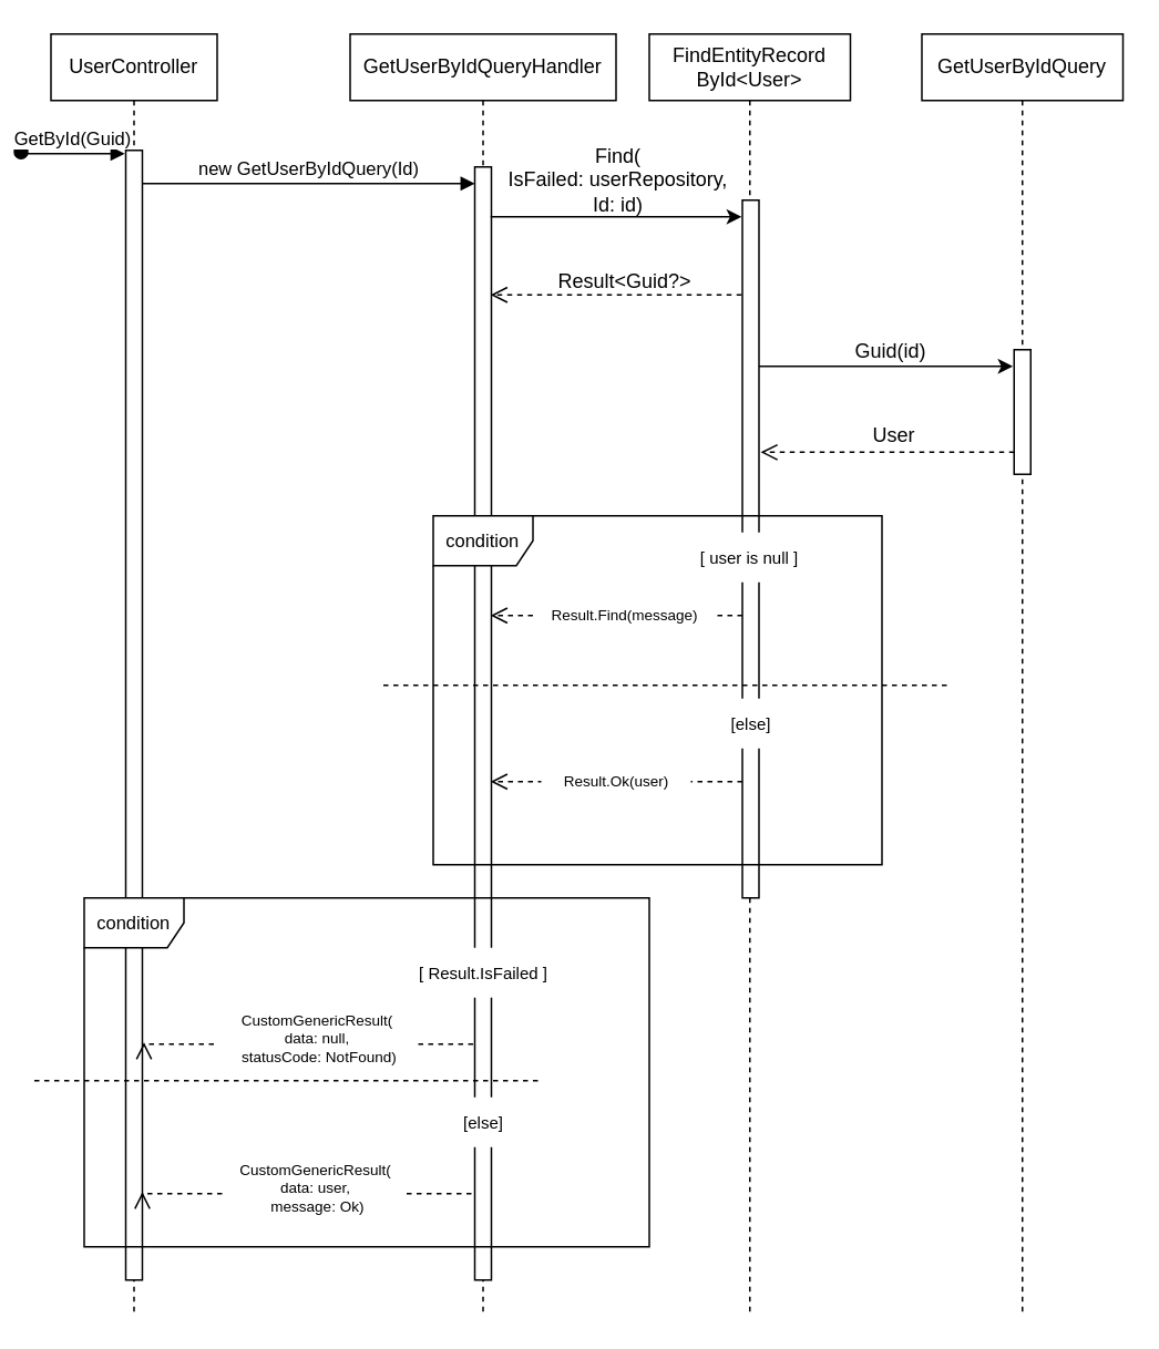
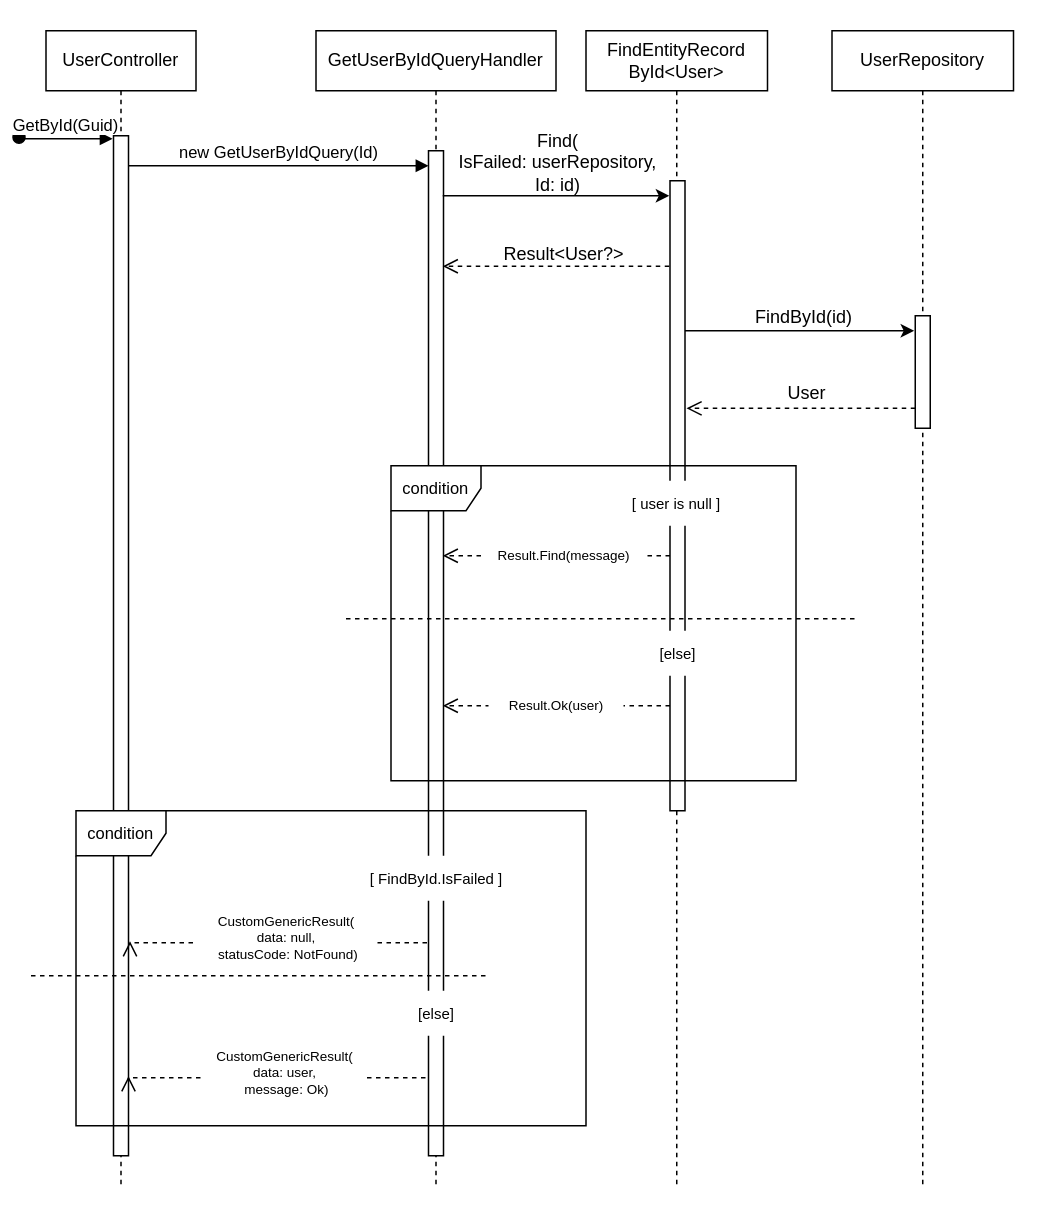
  <mxCell id="0" />
  <mxCell id="1" parent="0" />
  <mxCell id="2" value="UserController" style="shape=umlLifeline;perimeter=lifelinePerimeter;whiteSpace=wrap;html=1;container=0;dropTarget=0;collapsible=0;recursiveResize=0;outlineConnect=0;portConstraint=eastwest;newEdgeStyle={&quot;edgeStyle&quot;:&quot;elbowEdgeStyle&quot;,&quot;elbow&quot;:&quot;vertical&quot;,&quot;curved&quot;:0,&quot;rounded&quot;:0};" parent="1" vertex="1"><mxGeometry x="30" y="20" width="100" height="770" as="geometry" /></mxCell>
  <mxCell id="3" value="GetById(Guid)" style="html=1;verticalAlign=bottom;startArrow=oval;endArrow=block;startSize=8;edgeStyle=elbowEdgeStyle;elbow=vertical;curved=0;rounded=0;entryX=-0.26;entryY=0.004;entryDx=0;entryDy=0;entryPerimeter=0;" parent="2" edge="1"><mxGeometry relative="1" as="geometry"><mxPoint x="-18" y="71" as="sourcePoint" /><mxPoint x="44.4" y="72.4" as="targetPoint" /></mxGeometry></mxCell>
  <mxCell id="4" value="GetUserByIdQueryHandler" style="shape=umlLifeline;perimeter=lifelinePerimeter;whiteSpace=wrap;html=1;container=0;dropTarget=0;collapsible=0;recursiveResize=0;outlineConnect=0;portConstraint=eastwest;newEdgeStyle={&quot;edgeStyle&quot;:&quot;elbowEdgeStyle&quot;,&quot;elbow&quot;:&quot;vertical&quot;,&quot;curved&quot;:0,&quot;rounded&quot;:0};" parent="1" vertex="1"><mxGeometry x="210" y="20" width="160" height="770" as="geometry" /></mxCell>
  <mxCell id="5" value="" style="html=1;points=[];perimeter=orthogonalPerimeter;outlineConnect=0;targetShapes=umlLifeline;portConstraint=eastwest;newEdgeStyle={&quot;edgeStyle&quot;:&quot;elbowEdgeStyle&quot;,&quot;elbow&quot;:&quot;vertical&quot;,&quot;curved&quot;:0,&quot;rounded&quot;:0};" parent="4" vertex="1"><mxGeometry x="75" y="80" width="10" height="670" as="geometry" /></mxCell>
  <mxCell id="6" value="new GetUserByIdQuery(Id)" style="html=1;verticalAlign=bottom;endArrow=block;edgeStyle=elbowEdgeStyle;elbow=vertical;curved=0;rounded=0;" parent="1" source="9" target="5" edge="1"><mxGeometry relative="1" as="geometry"><mxPoint x="85" y="110" as="sourcePoint" /><Array as="points"><mxPoint x="170" y="110" /></Array><mxPoint x="280" y="110" as="targetPoint" /></mxGeometry></mxCell>
  <mxCell id="7" value="FindEntityRecord&lt;br style=&quot;border-color: var(--border-color);&quot;&gt;ById&amp;lt;User&amp;gt;" style="shape=umlLifeline;perimeter=lifelinePerimeter;whiteSpace=wrap;html=1;container=0;dropTarget=0;collapsible=0;recursiveResize=0;outlineConnect=0;portConstraint=eastwest;newEdgeStyle={&quot;edgeStyle&quot;:&quot;elbowEdgeStyle&quot;,&quot;elbow&quot;:&quot;vertical&quot;,&quot;curved&quot;:0,&quot;rounded&quot;:0};" parent="1" vertex="1"><mxGeometry x="390" y="20" width="121" height="770" as="geometry" /></mxCell>
  <mxCell id="8" value="" style="html=1;points=[];perimeter=orthogonalPerimeter;outlineConnect=0;targetShapes=umlLifeline;portConstraint=eastwest;newEdgeStyle={&quot;edgeStyle&quot;:&quot;elbowEdgeStyle&quot;,&quot;elbow&quot;:&quot;vertical&quot;,&quot;curved&quot;:0,&quot;rounded&quot;:0};" parent="7" vertex="1"><mxGeometry x="56" y="100" width="10" height="420" as="geometry" /></mxCell>
  <mxCell id="9" value="" style="rounded=0;whiteSpace=wrap;html=1;" parent="1" vertex="1"><mxGeometry x="75" y="90" width="10" height="680" as="geometry" /></mxCell>
- <mxCell id="10" value="Result&amp;lt;Guid?&amp;gt;" style="text;html=1;strokeColor=none;fillColor=none;align=center;verticalAlign=middle;whiteSpace=wrap;rounded=0;" parent="1" vertex="1"><mxGeometry x="332.5" y="154" width="85" height="30" as="geometry" /></mxCell>
+ <mxCell id="10" value="Result&amp;lt;User?&amp;gt;" style="text;html=1;strokeColor=none;fillColor=none;align=center;verticalAlign=middle;whiteSpace=wrap;rounded=0;" parent="1" vertex="1"><mxGeometry x="332.5" y="154" width="85" height="30" as="geometry" /></mxCell>
  <mxCell id="11" value="Find(&lt;br style=&quot;border-color: var(--border-color);&quot;&gt;IsFailed: userRepository,&lt;br style=&quot;border-color: var(--border-color);&quot;&gt;Id: id)" style="text;html=1;align=center;verticalAlign=middle;resizable=0;points=[];autosize=1;strokeColor=none;fillColor=none;" parent="1" vertex="1"><mxGeometry x="286" y="78" width="170" height="60" as="geometry" /></mxCell>
  <mxCell id="12" value="" style="endArrow=classic;html=1;rounded=0;" parent="1" edge="1"><mxGeometry width="50" height="50" relative="1" as="geometry"><mxPoint x="294.5" y="130" as="sourcePoint" /><mxPoint x="445.5" y="130" as="targetPoint" /></mxGeometry></mxCell>
  <mxCell id="13" value="" style="html=1;verticalAlign=bottom;endArrow=open;dashed=1;endSize=8;edgeStyle=elbowEdgeStyle;elbow=vertical;curved=0;rounded=0;" parent="1" edge="1"><mxGeometry x="0.005" relative="1" as="geometry"><mxPoint x="294.5" y="177.003" as="targetPoint" /><Array as="points" /><mxPoint x="445.5" y="177.003" as="sourcePoint" /><mxPoint as="offset" /></mxGeometry></mxCell>
  <mxCell id="14" value="" style="html=1;verticalAlign=bottom;endArrow=block;edgeStyle=elbowEdgeStyle;elbow=vertical;curved=0;rounded=0;" parent="1" target="9" edge="1"><mxGeometry relative="1" as="geometry"><mxPoint x="85" y="110" as="sourcePoint" /><Array as="points" /><mxPoint x="285" y="110" as="targetPoint" /></mxGeometry></mxCell>
  <mxCell id="15" value="&lt;font style=&quot;font-size: 11px;&quot;&gt;condition&lt;/font&gt;" style="shape=umlFrame;whiteSpace=wrap;html=1;pointerEvents=0;direction=east;" parent="1" vertex="1"><mxGeometry x="50" y="540" width="340" height="210" as="geometry" /></mxCell>
- <mxCell id="16" value="[ Result.IsFailed ]" style="text;html=1;align=center;verticalAlign=middle;resizable=0;points=[];autosize=1;strokeColor=none;fillColor=default;fontSize=10;" parent="1" vertex="1"><mxGeometry x="240" y="570" width="100" height="30" as="geometry" /></mxCell>
+ <mxCell id="16" value="[ FindById.IsFailed ]" style="text;html=1;align=center;verticalAlign=middle;resizable=0;points=[];autosize=1;strokeColor=none;fillColor=default;fontSize=10;" parent="1" vertex="1"><mxGeometry x="240" y="570" width="100" height="30" as="geometry" /></mxCell>
  <mxCell id="17" value="" style="html=1;verticalAlign=bottom;endArrow=open;dashed=1;endSize=8;edgeStyle=elbowEdgeStyle;elbow=vertical;curved=0;rounded=0;strokeColor=default;" parent="1" edge="1"><mxGeometry x="0.005" relative="1" as="geometry"><mxPoint x="86" y="627" as="targetPoint" /><Array as="points" /><mxPoint x="284" y="628.003" as="sourcePoint" /><mxPoint as="offset" /></mxGeometry></mxCell>
  <mxCell id="18" value="&lt;font style=&quot;font-size: 9px;&quot;&gt;CustomGenericResult(&lt;br style=&quot;font-size: 9px;&quot;&gt;data: null,&lt;br style=&quot;font-size: 9px;&quot;&gt;&amp;nbsp;statusCode: NotFound)&lt;/font&gt;" style="text;html=1;align=center;verticalAlign=middle;resizable=0;points=[];autosize=1;strokeColor=none;fillColor=default;fontSize=9;" parent="1" vertex="1"><mxGeometry x="130" y="600" width="120" height="50" as="geometry" /></mxCell>
  <mxCell id="19" value="" style="endArrow=none;dashed=1;html=1;rounded=0;" parent="1" edge="1"><mxGeometry width="50" height="50" relative="1" as="geometry"><mxPoint x="20" y="650" as="sourcePoint" /><mxPoint x="323" y="650" as="targetPoint" /></mxGeometry></mxCell>
  <mxCell id="20" value="[else]" style="text;html=1;align=center;verticalAlign=middle;resizable=0;points=[];autosize=1;strokeColor=none;fillColor=default;fontSize=10;imageWidth=24;arcSize=12;strokeOpacity=100;resizeHeight=0;" parent="1" vertex="1"><mxGeometry x="265" y="660" width="50" height="30" as="geometry" /></mxCell>
  <mxCell id="21" value="" style="html=1;verticalAlign=bottom;endArrow=open;dashed=1;endSize=8;edgeStyle=elbowEdgeStyle;elbow=vertical;curved=0;rounded=0;entryX=1.143;entryY=0.533;entryDx=0;entryDy=0;entryPerimeter=0;" parent="1" edge="1"><mxGeometry x="0.005" relative="1" as="geometry"><mxPoint x="85" y="717" as="targetPoint" /><Array as="points" /><mxPoint x="283" y="718.003" as="sourcePoint" /><mxPoint as="offset" /></mxGeometry></mxCell>
  <mxCell id="22" value="&lt;font style=&quot;font-size: 9px;&quot;&gt;CustomGenericResult(&lt;br style=&quot;font-size: 9px;&quot;&gt;data: user,&lt;br style=&quot;font-size: 9px;&quot;&gt;&amp;nbsp;message: Ok)&lt;/font&gt;" style="text;html=1;align=center;verticalAlign=middle;resizable=0;points=[];autosize=1;strokeColor=none;fillColor=default;fontSize=9;" parent="1" vertex="1"><mxGeometry x="134" y="690" width="110" height="50" as="geometry" /></mxCell>
- <mxCell id="23" value="GetUserByIdQuery" style="shape=umlLifeline;perimeter=lifelinePerimeter;whiteSpace=wrap;html=1;container=0;dropTarget=0;collapsible=0;recursiveResize=0;outlineConnect=0;portConstraint=eastwest;newEdgeStyle={&quot;edgeStyle&quot;:&quot;elbowEdgeStyle&quot;,&quot;elbow&quot;:&quot;vertical&quot;,&quot;curved&quot;:0,&quot;rounded&quot;:0};" vertex="1" parent="1"><mxGeometry x="554" y="20" width="121" height="770" as="geometry" /></mxCell>
+ <mxCell id="23" value="UserRepository" style="shape=umlLifeline;perimeter=lifelinePerimeter;whiteSpace=wrap;html=1;container=0;dropTarget=0;collapsible=0;recursiveResize=0;outlineConnect=0;portConstraint=eastwest;newEdgeStyle={&quot;edgeStyle&quot;:&quot;elbowEdgeStyle&quot;,&quot;elbow&quot;:&quot;vertical&quot;,&quot;curved&quot;:0,&quot;rounded&quot;:0};" vertex="1" parent="1"><mxGeometry x="554" y="20" width="121" height="770" as="geometry" /></mxCell>
  <mxCell id="24" value="" style="html=1;points=[];perimeter=orthogonalPerimeter;outlineConnect=0;targetShapes=umlLifeline;portConstraint=eastwest;newEdgeStyle={&quot;edgeStyle&quot;:&quot;elbowEdgeStyle&quot;,&quot;elbow&quot;:&quot;vertical&quot;,&quot;curved&quot;:0,&quot;rounded&quot;:0};" vertex="1" parent="23"><mxGeometry x="55.5" y="190" width="10" height="75" as="geometry" /></mxCell>
  <mxCell id="25" value="" style="endArrow=classic;html=1;rounded=0;" edge="1" parent="1" source="8"><mxGeometry width="50" height="50" relative="1" as="geometry"><mxPoint x="460" y="220" as="sourcePoint" /><mxPoint x="608.75" y="220" as="targetPoint" /></mxGeometry></mxCell>
  <mxCell id="26" value="User" style="text;html=1;strokeColor=none;fillColor=none;align=center;verticalAlign=middle;whiteSpace=wrap;rounded=0;" vertex="1" parent="1"><mxGeometry x="495" y="247" width="85" height="30" as="geometry" /></mxCell>
- <mxCell id="27" value="Guid(id)" style="text;html=1;align=center;verticalAlign=middle;resizable=0;points=[];autosize=1;strokeColor=none;fillColor=none;" vertex="1" parent="1"><mxGeometry x="490" y="196" width="90" height="30" as="geometry" /></mxCell>
+ <mxCell id="27" value="FindById(id)" style="text;html=1;align=center;verticalAlign=middle;resizable=0;points=[];autosize=1;strokeColor=none;fillColor=none;" vertex="1" parent="1"><mxGeometry x="490" y="196" width="90" height="30" as="geometry" /></mxCell>
  <mxCell id="28" value="" style="html=1;verticalAlign=bottom;endArrow=open;dashed=1;endSize=8;edgeStyle=elbowEdgeStyle;elbow=vertical;curved=0;rounded=0;" edge="1" parent="1"><mxGeometry x="0.005" relative="1" as="geometry"><mxPoint x="457" y="272" as="targetPoint" /><Array as="points"><mxPoint x="430" y="271.71" /></Array><mxPoint x="609.5" y="271.71" as="sourcePoint" /><mxPoint as="offset" /></mxGeometry></mxCell>
  <mxCell id="29" value="&lt;font style=&quot;font-size: 11px;&quot;&gt;condition&lt;/font&gt;" style="shape=umlFrame;whiteSpace=wrap;html=1;pointerEvents=0;direction=east;" vertex="1" parent="1"><mxGeometry x="260" y="310" width="270" height="210" as="geometry" /></mxCell>
  <mxCell id="30" value="[ user is null ]" style="text;html=1;align=center;verticalAlign=middle;resizable=0;points=[];autosize=1;strokeColor=none;fillColor=default;fontSize=10;" vertex="1" parent="1"><mxGeometry x="410" y="320" width="80" height="30" as="geometry" /></mxCell>
  <mxCell id="31" value="" style="html=1;verticalAlign=bottom;endArrow=open;dashed=1;endSize=8;edgeStyle=elbowEdgeStyle;elbow=vertical;curved=0;rounded=0;strokeColor=default;" edge="1" parent="1" source="8"><mxGeometry x="0.005" relative="1" as="geometry"><mxPoint x="294.5" y="370" as="targetPoint" /><Array as="points" /><mxPoint x="440" y="370" as="sourcePoint" /><mxPoint as="offset" /></mxGeometry></mxCell>
  <mxCell id="32" value="[else]" style="text;html=1;align=center;verticalAlign=middle;resizable=0;points=[];autosize=1;strokeColor=none;fillColor=default;fontSize=10;imageWidth=24;arcSize=12;strokeOpacity=100;resizeHeight=0;" vertex="1" parent="1"><mxGeometry x="425.5" y="420" width="50" height="30" as="geometry" /></mxCell>
  <mxCell id="33" value="" style="endArrow=none;dashed=1;html=1;rounded=0;" edge="1" parent="1"><mxGeometry width="50" height="50" relative="1" as="geometry"><mxPoint x="230" y="412" as="sourcePoint" /><mxPoint x="570" y="412" as="targetPoint" /></mxGeometry></mxCell>
  <mxCell id="34" value="" style="html=1;verticalAlign=bottom;endArrow=open;dashed=1;endSize=8;edgeStyle=elbowEdgeStyle;elbow=vertical;curved=0;rounded=0;strokeColor=default;" edge="1" parent="1" source="8"><mxGeometry x="0.005" relative="1" as="geometry"><mxPoint x="294.5" y="470" as="targetPoint" /><Array as="points" /><mxPoint x="715.5" y="470" as="sourcePoint" /><mxPoint as="offset" /></mxGeometry></mxCell>
  <mxCell id="35" value="Result.Find(message)" style="text;html=1;align=center;verticalAlign=middle;resizable=0;points=[];autosize=1;strokeColor=none;fillColor=default;fontSize=9;" vertex="1" parent="1"><mxGeometry x="320" y="360" width="110" height="20" as="geometry" /></mxCell>
  <mxCell id="36" value="Result.Ok(user)" style="text;html=1;align=center;verticalAlign=middle;resizable=0;points=[];autosize=1;strokeColor=none;fillColor=default;fontSize=9;" vertex="1" parent="1"><mxGeometry x="325" y="460" width="90" height="20" as="geometry" /></mxCell>
